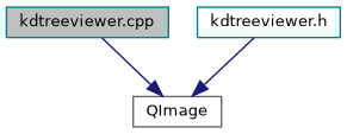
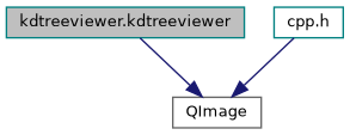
  digraph {
    node [color=teal fontname=Helvetica fontsize=10 shape=record]
    edge [color=midnightblue fontname=Helvetica fontsize=10 labelfontname=Helvetica labelfontsize=10 style=solid]
-   n1 [fillcolor=grey75 fontcolor=black height=0.2 label="kdtreeviewer.cpp" style=filled width=0.4]
+   n1 [fillcolor=grey75 fontcolor=black height=0.2 label="kdtreeviewer.kdtreeviewer" style=filled width=0.4]
    n2 [color=gray40 height=0.2 label=QImage width=0.4]
-   n3 [height=0.2 label="kdtreeviewer.h" width=0.4]
+   n3 [height=0.2 label="cpp.h" width=0.4]
    n1 -> n2
    n3 -> n2
  }
